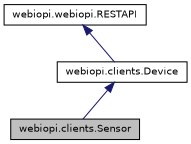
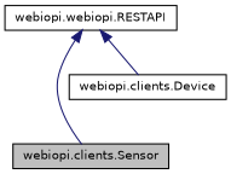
  digraph {
    node [color=black fillcolor=white fontname=Helvetica fontsize=10 shape=record style=filled]
    edge [color=midnightblue dir=back fontname=Helvetica fontsize=10 labelfontname=Helvetica labelfontsize=10 style=solid]
    n1 [fillcolor=grey75 fontcolor=black height=0.2 label="webiopi.clients.Sensor" width=0.4]
    n2 [height=0.2 label="webiopi.clients.Device" width=0.4]
    n3 [height=0.2 label="webiopi.webiopi.RESTAPI" width=0.4]
-   n2 -> n1
+   n3 -> n1
    n3 -> n2
  }
